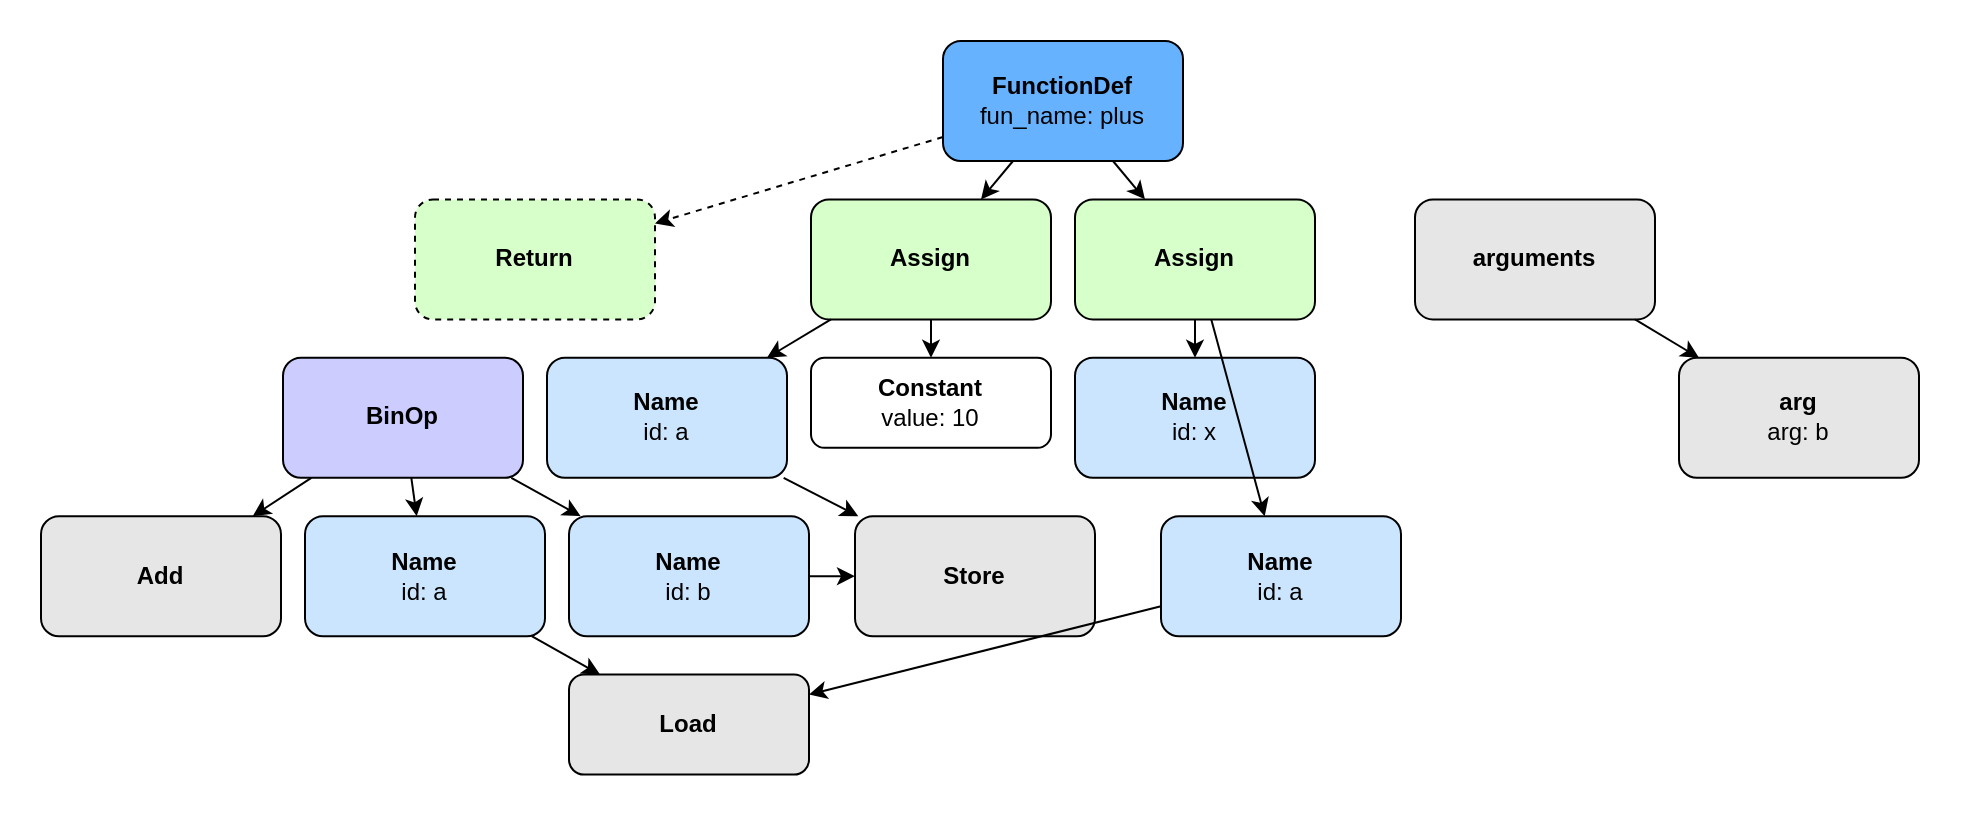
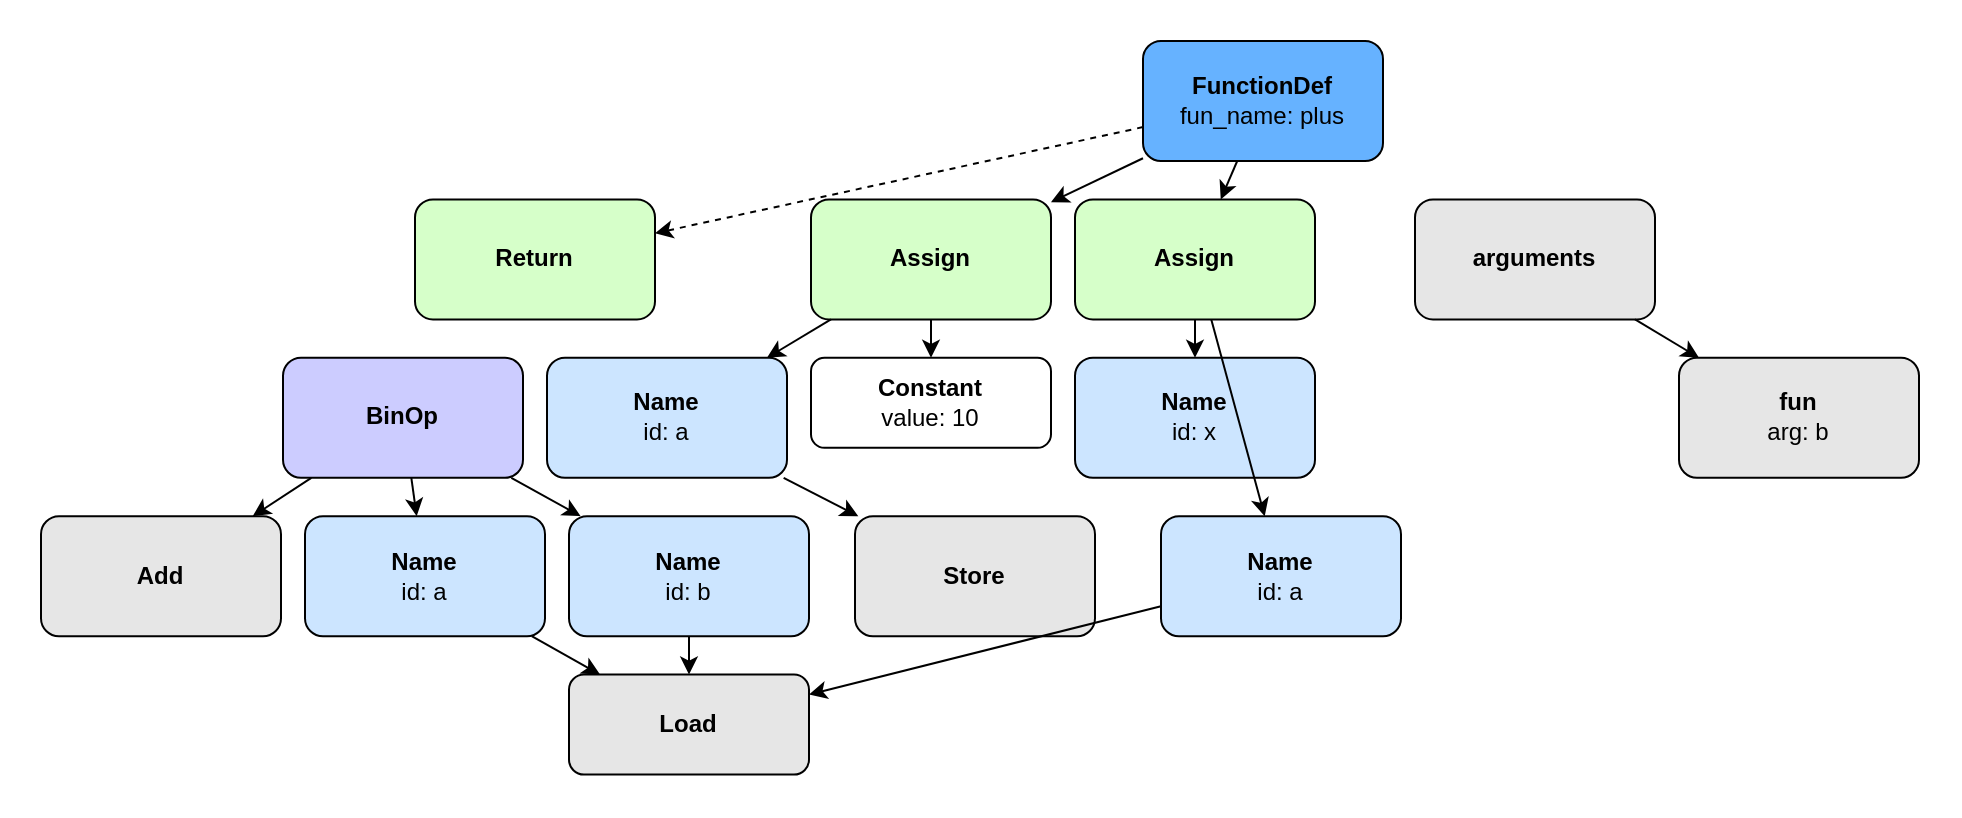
  <mxCell id="0" />
  <mxCell id="1" parent="0" />
- <mxCell id="2" value="&lt;b&gt;FunctionDef&lt;/b&gt;&lt;br&gt;fun_name: plus" style="rounded=1;whiteSpace=wrap;html=1;fillColor=#66B2FF;strokeColor=#000000;" parent="1" vertex="1"><mxGeometry x="471" y="20" width="120" height="60" as="geometry" /></mxCell>
+ <mxCell id="2" value="&lt;b&gt;FunctionDef&lt;/b&gt;&lt;br&gt;fun_name: plus" style="rounded=1;whiteSpace=wrap;html=1;fillColor=#66B2FF;strokeColor=#000000;" parent="1" vertex="1"><mxGeometry x="571" y="20" width="120" height="60" as="geometry" /></mxCell>
  <mxCell id="3" value="&lt;b&gt;arguments&lt;/b&gt;" style="rounded=1;whiteSpace=wrap;html=1;fillColor=#E6E6E6;strokeColor=#000000;" parent="1" vertex="1"><mxGeometry x="707" y="99.2" width="120" height="60" as="geometry" /></mxCell>
- <mxCell id="4" value="&lt;b&gt;arg&lt;/b&gt;&lt;br&gt;arg: b" style="rounded=1;whiteSpace=wrap;html=1;fillColor=#E6E6E6;strokeColor=#000000;" parent="1" vertex="1"><mxGeometry x="838.999" y="178.4" width="120" height="60" as="geometry" /></mxCell>
+ <mxCell id="4" value="&lt;b&gt;fun&lt;/b&gt;&lt;br&gt;arg: b" style="rounded=1;whiteSpace=wrap;html=1;fillColor=#E6E6E6;strokeColor=#000000;" parent="1" vertex="1"><mxGeometry x="838.999" y="178.4" width="120" height="60" as="geometry" /></mxCell>
  <mxCell id="5" value="&lt;b&gt;Assign&lt;/b&gt;" style="rounded=1;whiteSpace=wrap;html=1;fillColor=#D6FFC9;strokeColor=#000000;" parent="1" vertex="1"><mxGeometry x="537" y="99.2" width="120" height="60" as="geometry" /></mxCell>
  <mxCell id="6" value="&lt;b&gt;Name&lt;/b&gt;&lt;br&gt;id: x" style="rounded=1;whiteSpace=wrap;html=1;fillColor=#CCE5FF;strokeColor=#000000;" parent="1" vertex="1"><mxGeometry x="537" y="178.4" width="120" height="60" as="geometry" /></mxCell>
  <mxCell id="7" value="&lt;b&gt;Store&lt;/b&gt;" style="rounded=1;whiteSpace=wrap;html=1;fillColor=#E6E6E6;strokeColor=#000000;" parent="1" vertex="1"><mxGeometry x="427" y="257.6" width="120" height="60" as="geometry" /></mxCell>
  <mxCell id="8" value="&lt;b&gt;Name&lt;/b&gt;&lt;br&gt;id: a" style="rounded=1;whiteSpace=wrap;html=1;fillColor=#CCE5FF;strokeColor=#000000;" parent="1" vertex="1"><mxGeometry x="580" y="257.6" width="120" height="60" as="geometry" /></mxCell>
  <mxCell id="9" value="&lt;b&gt;Load&lt;/b&gt;" style="rounded=1;whiteSpace=wrap;html=1;fillColor=#E6E6E6;strokeColor=#000000;" parent="1" vertex="1"><mxGeometry x="284" y="336.8" width="120" height="50" as="geometry" /></mxCell>
  <mxCell id="10" value="&lt;b&gt;Assign&lt;/b&gt;" style="rounded=1;whiteSpace=wrap;html=1;fillColor=#D6FFC9;strokeColor=#000000;" parent="1" vertex="1"><mxGeometry x="405" y="99.2" width="120" height="60" as="geometry" /></mxCell>
  <mxCell id="11" value="&lt;b&gt;Name&lt;/b&gt;&lt;br&gt;id: a" style="rounded=1;whiteSpace=wrap;html=1;fillColor=#CCE5FF;strokeColor=#000000;" parent="1" vertex="1"><mxGeometry x="273" y="178.4" width="120" height="60" as="geometry" /></mxCell>
  <mxCell id="12" value="&lt;b&gt;Constant&lt;/b&gt;&lt;br&gt;value: 10" style="rounded=1;whiteSpace=wrap;html=1;fillColor=#FFFFFF;strokeColor=#000000;" parent="1" vertex="1"><mxGeometry x="405" y="178.4" width="120" height="45" as="geometry" /></mxCell>
- <mxCell id="13" value="&lt;b&gt;Return&lt;/b&gt;" style="rounded=1;whiteSpace=wrap;html=1;fillColor=#D6FFC9;strokeColor=#000000;dashed=1;" parent="1" vertex="1"><mxGeometry x="207" y="99.2" width="120" height="60" as="geometry" /></mxCell>
+ <mxCell id="13" value="&lt;b&gt;Return&lt;/b&gt;" style="rounded=1;whiteSpace=wrap;html=1;fillColor=#D6FFC9;strokeColor=#000000;" parent="1" vertex="1"><mxGeometry x="207" y="99.2" width="120" height="60" as="geometry" /></mxCell>
  <mxCell id="14" value="&lt;b&gt;BinOp&lt;/b&gt;" style="rounded=1;whiteSpace=wrap;html=1;fillColor=#CCCCFF;strokeColor=#000000;" parent="1" vertex="1"><mxGeometry x="141" y="178.4" width="120" height="60" as="geometry" /></mxCell>
  <mxCell id="15" value="&lt;b&gt;Name&lt;/b&gt;&lt;br&gt;id: a" style="rounded=1;whiteSpace=wrap;html=1;fillColor=#CCE5FF;strokeColor=#000000;" parent="1" vertex="1"><mxGeometry x="152" y="257.6" width="120" height="60" as="geometry" /></mxCell>
  <mxCell id="16" value="&lt;b&gt;Add&lt;/b&gt;" style="rounded=1;whiteSpace=wrap;html=1;fillColor=#E6E6E6;strokeColor=#000000;" parent="1" vertex="1"><mxGeometry x="20" y="257.6" width="120" height="60" as="geometry" /></mxCell>
  <mxCell id="17" value="&lt;b&gt;Name&lt;/b&gt;&lt;br&gt;id: b" style="rounded=1;whiteSpace=wrap;html=1;fillColor=#CCE5FF;strokeColor=#000000;" parent="1" vertex="1"><mxGeometry x="284" y="257.6" width="120" height="60" as="geometry" /></mxCell>
  <mxCell id="18" value="" style="endArrow=classic;html=1;" parent="1" source="2" target="5" edge="1"><mxGeometry width="50" height="50" relative="1" as="geometry"><mxPoint x="420" y="460" as="sourcePoint" /><mxPoint x="470" y="410" as="targetPoint" /></mxGeometry></mxCell>
  <mxCell id="19" value="" style="endArrow=classic;html=1;" parent="1" source="2" target="10" edge="1"><mxGeometry width="50" height="50" relative="1" as="geometry"><mxPoint x="420" y="460" as="sourcePoint" /><mxPoint x="470" y="410" as="targetPoint" /></mxGeometry></mxCell>
  <mxCell id="20" value="" style="endArrow=classic;html=1;dashed=1;" parent="1" source="2" target="13" edge="1"><mxGeometry width="50" height="50" relative="1" as="geometry"><mxPoint x="420" y="460" as="sourcePoint" /><mxPoint x="470" y="410" as="targetPoint" /></mxGeometry></mxCell>
  <mxCell id="21" value="" style="endArrow=classic;html=1;" parent="1" source="3" target="4" edge="1"><mxGeometry width="50" height="50" relative="1" as="geometry"><mxPoint x="420" y="460" as="sourcePoint" /><mxPoint x="470" y="410" as="targetPoint" /></mxGeometry></mxCell>
  <mxCell id="22" value="" style="endArrow=classic;html=1;" parent="1" source="5" target="6" edge="1"><mxGeometry width="50" height="50" relative="1" as="geometry"><mxPoint x="420" y="460" as="sourcePoint" /><mxPoint x="470" y="410" as="targetPoint" /></mxGeometry></mxCell>
  <mxCell id="23" value="" style="endArrow=classic;html=1;" parent="1" source="5" target="8" edge="1"><mxGeometry width="50" height="50" relative="1" as="geometry"><mxPoint x="420" y="460" as="sourcePoint" /><mxPoint x="470" y="410" as="targetPoint" /></mxGeometry></mxCell>
  <mxCell id="24" value="" style="endArrow=classic;html=1;" parent="1" source="8" target="9" edge="1"><mxGeometry width="50" height="50" relative="1" as="geometry"><mxPoint x="420" y="460" as="sourcePoint" /><mxPoint x="470" y="410" as="targetPoint" /></mxGeometry></mxCell>
  <mxCell id="25" value="" style="endArrow=classic;html=1;" parent="1" source="10" target="11" edge="1"><mxGeometry width="50" height="50" relative="1" as="geometry"><mxPoint x="420" y="460" as="sourcePoint" /><mxPoint x="470" y="410" as="targetPoint" /></mxGeometry></mxCell>
  <mxCell id="26" value="" style="endArrow=classic;html=1;" parent="1" source="10" target="12" edge="1"><mxGeometry width="50" height="50" relative="1" as="geometry"><mxPoint x="420" y="460" as="sourcePoint" /><mxPoint x="470" y="410" as="targetPoint" /></mxGeometry></mxCell>
  <mxCell id="27" value="" style="endArrow=classic;html=1;" parent="1" source="11" target="7" edge="1"><mxGeometry width="50" height="50" relative="1" as="geometry"><mxPoint x="420" y="460" as="sourcePoint" /><mxPoint x="470" y="410" as="targetPoint" /></mxGeometry></mxCell>
  <mxCell id="28" value="" style="endArrow=classic;html=1;" parent="1" source="14" target="15" edge="1"><mxGeometry width="50" height="50" relative="1" as="geometry"><mxPoint x="420" y="460" as="sourcePoint" /><mxPoint x="470" y="410" as="targetPoint" /></mxGeometry></mxCell>
  <mxCell id="29" value="" style="endArrow=classic;html=1;" parent="1" source="14" target="16" edge="1"><mxGeometry width="50" height="50" relative="1" as="geometry"><mxPoint x="420" y="460" as="sourcePoint" /><mxPoint x="470" y="410" as="targetPoint" /></mxGeometry></mxCell>
  <mxCell id="30" value="" style="endArrow=classic;html=1;" parent="1" source="14" target="17" edge="1"><mxGeometry width="50" height="50" relative="1" as="geometry"><mxPoint x="420" y="460" as="sourcePoint" /><mxPoint x="470" y="410" as="targetPoint" /></mxGeometry></mxCell>
  <mxCell id="31" value="" style="endArrow=classic;html=1;" parent="1" source="15" target="9" edge="1"><mxGeometry width="50" height="50" relative="1" as="geometry"><mxPoint x="420" y="460" as="sourcePoint" /><mxPoint x="470" y="410" as="targetPoint" /></mxGeometry></mxCell>
- <mxCell id="32" value="" style="endArrow=classic;html=1;" parent="1" source="17" target="7" edge="1"><mxGeometry width="50" height="50" relative="1" as="geometry"><mxPoint x="420" y="460" as="sourcePoint" /><mxPoint x="470" y="410" as="targetPoint" /></mxGeometry></mxCell>
+ <mxCell id="32" value="" style="endArrow=classic;html=1;" parent="1" source="17" target="9" edge="1"><mxGeometry width="50" height="50" relative="1" as="geometry"><mxPoint x="420" y="460" as="sourcePoint" /><mxPoint x="470" y="410" as="targetPoint" /></mxGeometry></mxCell>
